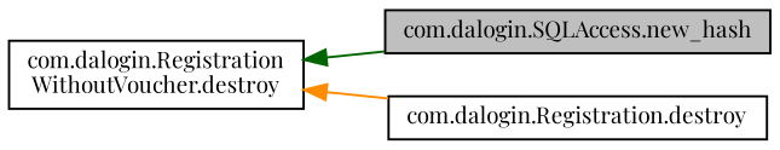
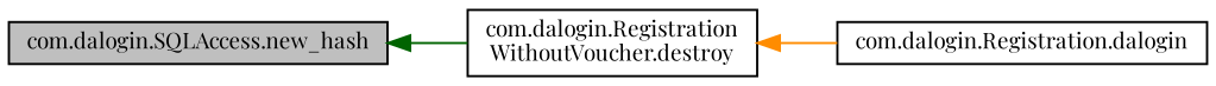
  digraph {
    fontname="Playfair Display"
    rankdir=LR
    node [color=black fillcolor=white fontname="Playfair Display" fontsize=10 shape=record style=filled]
    edge [dir=back fontname="Playfair Display" fontsize=10 labelfontname=Helvetica labelfontsize=10 style=solid]
    n1 [fillcolor=grey75 fontcolor=black height=0.2 label="com.dalogin.SQLAccess.new_hash" width=0.4]
    n2 [height=0.2 label="com.dalogin.Registration\lWithoutVoucher.destroy" width=0.4]
-   n3 [height=0.2 label="com.dalogin.Registration.destroy" width=0.4]
-   n2 -> n1 [color=darkgreen]
+   n3 [height=0.2 label="com.dalogin.Registration.dalogin" width=0.4]
+   n1 -> n2 [color=darkgreen]
    n2 -> n3 [color=darkorange]
  }
